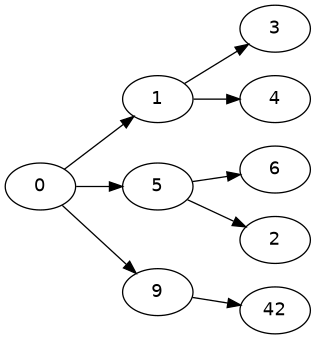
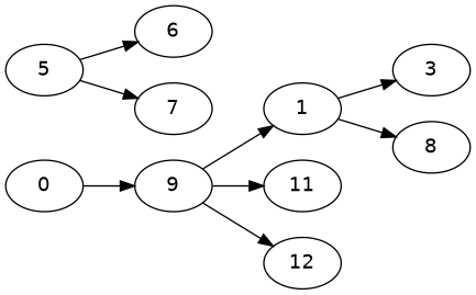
  digraph {
    fontname="DejaVu Sans"
    rankdir=LR
    node [fontname="DejaVu Sans"]
    edge [fontname="DejaVu Sans"]
    0
    1
    5
    9
    3
-   4
+   4 [label=8]
    6
-   7 [label=2]
-   12 [label=42]
-   0 -> 1
-   0 -> 5
+   7
+   11
+   12
+   9 -> 1
    0 -> 9
    1 -> 3
    1 -> 4
    5 -> 6
    5 -> 7
+   9 -> 11
    9 -> 12
  }
